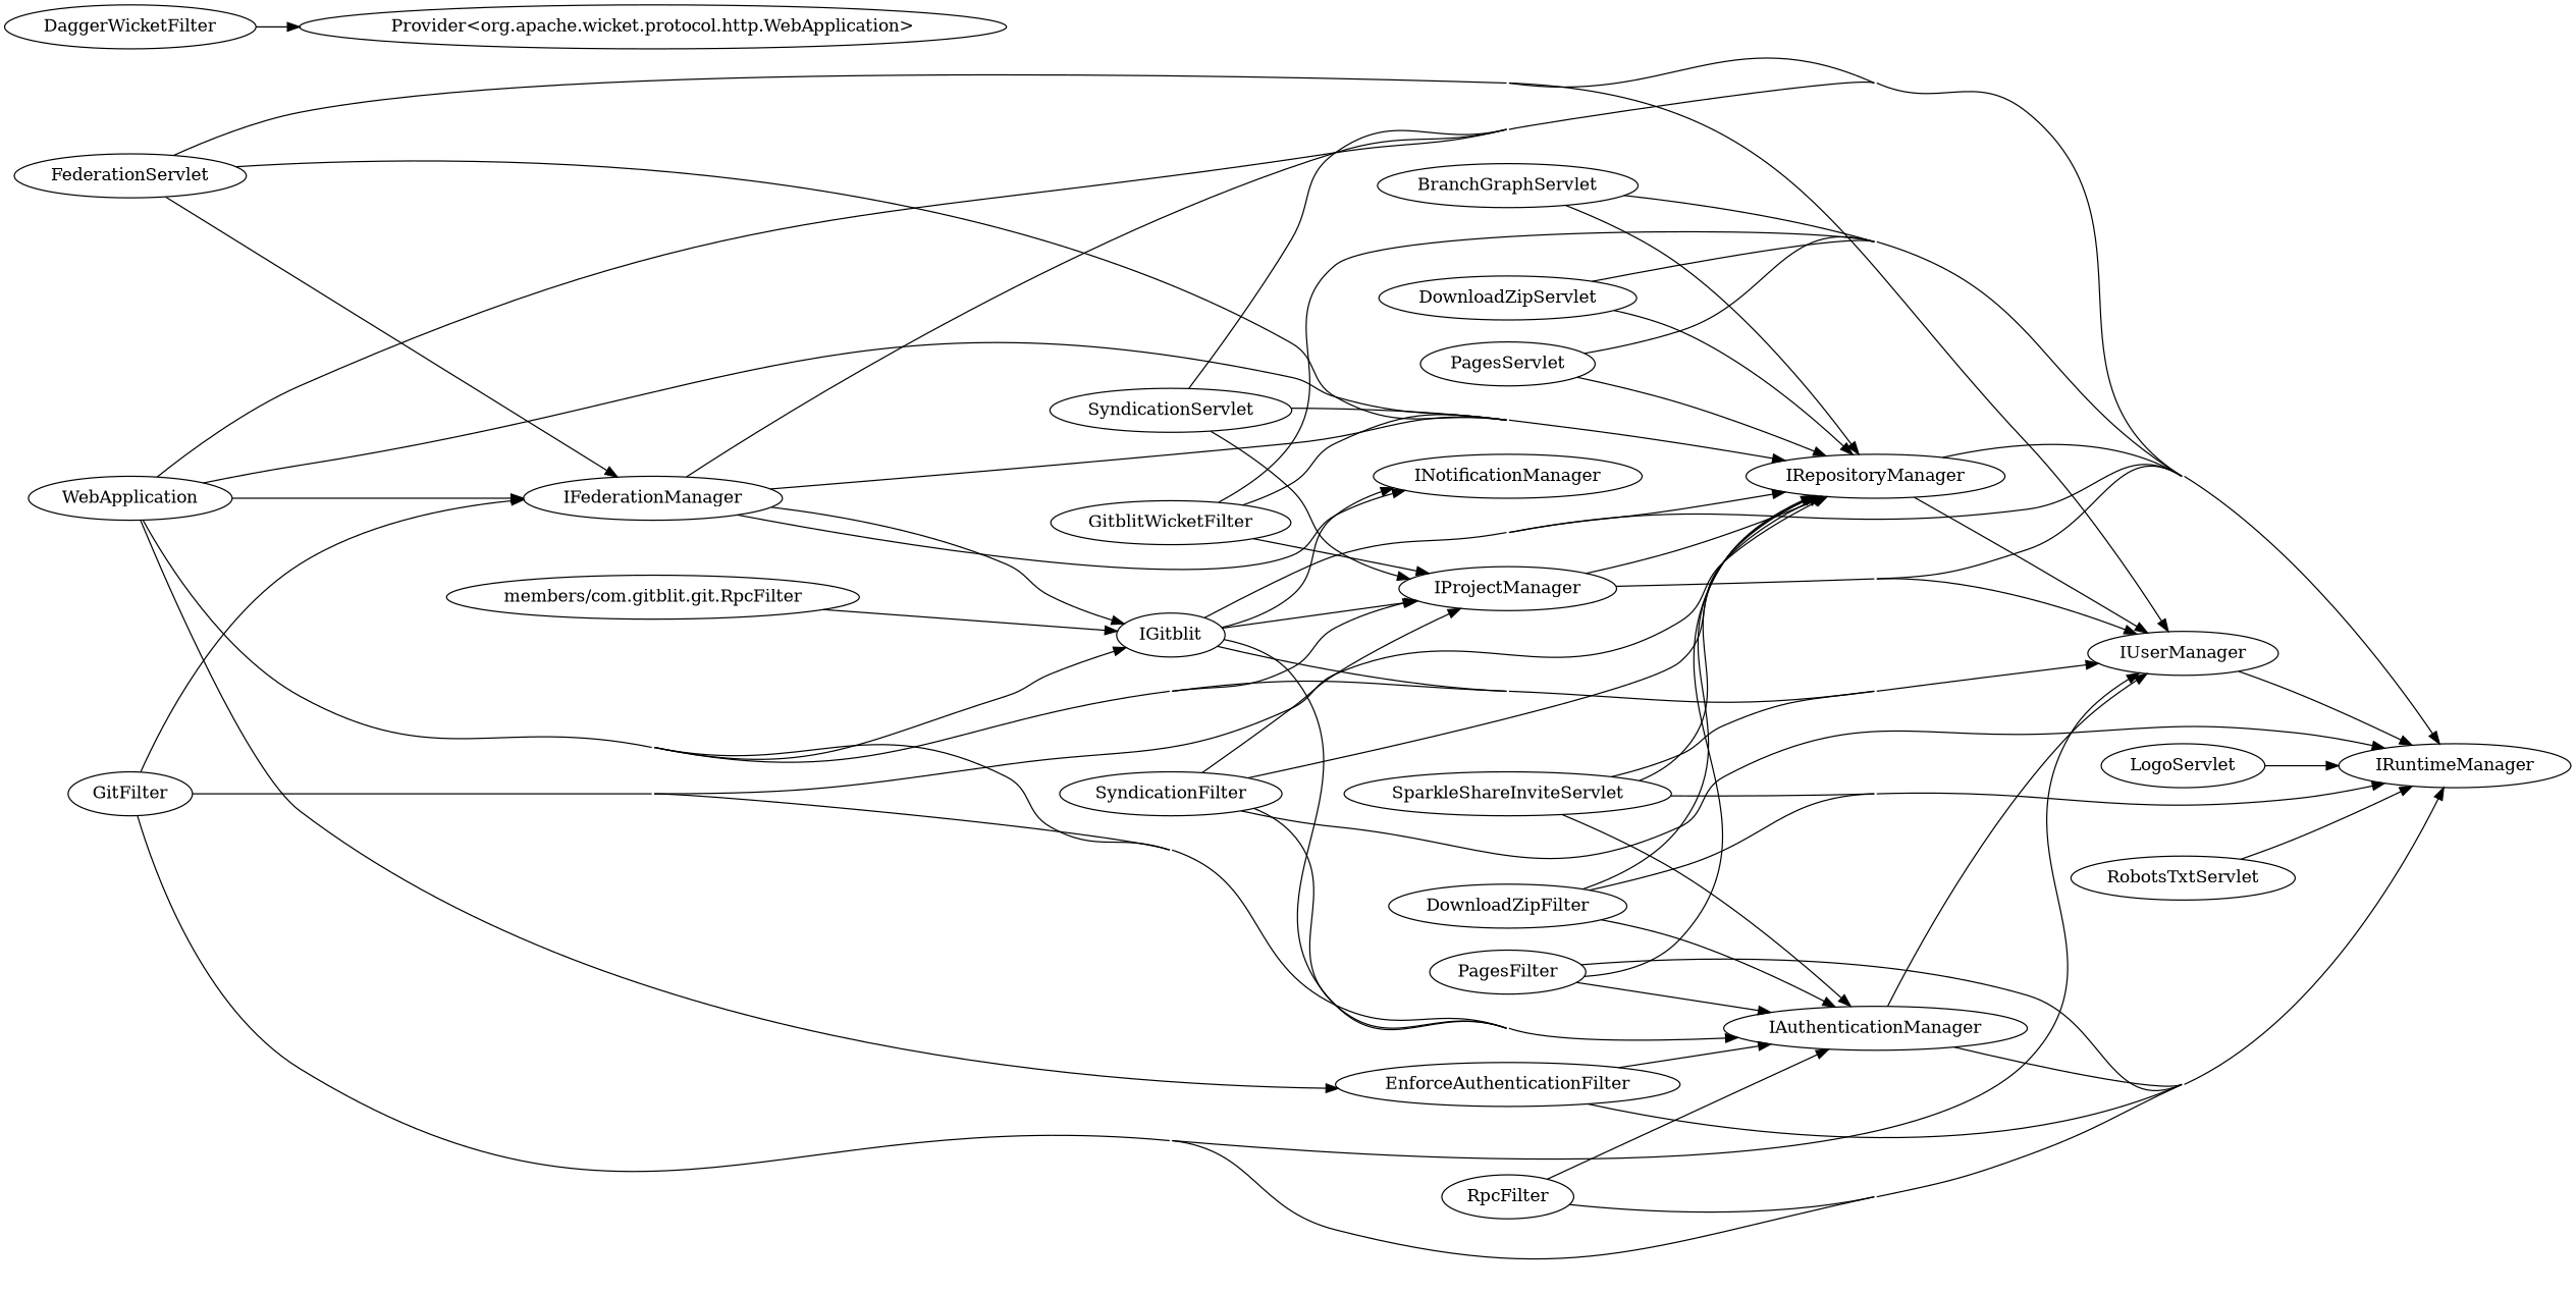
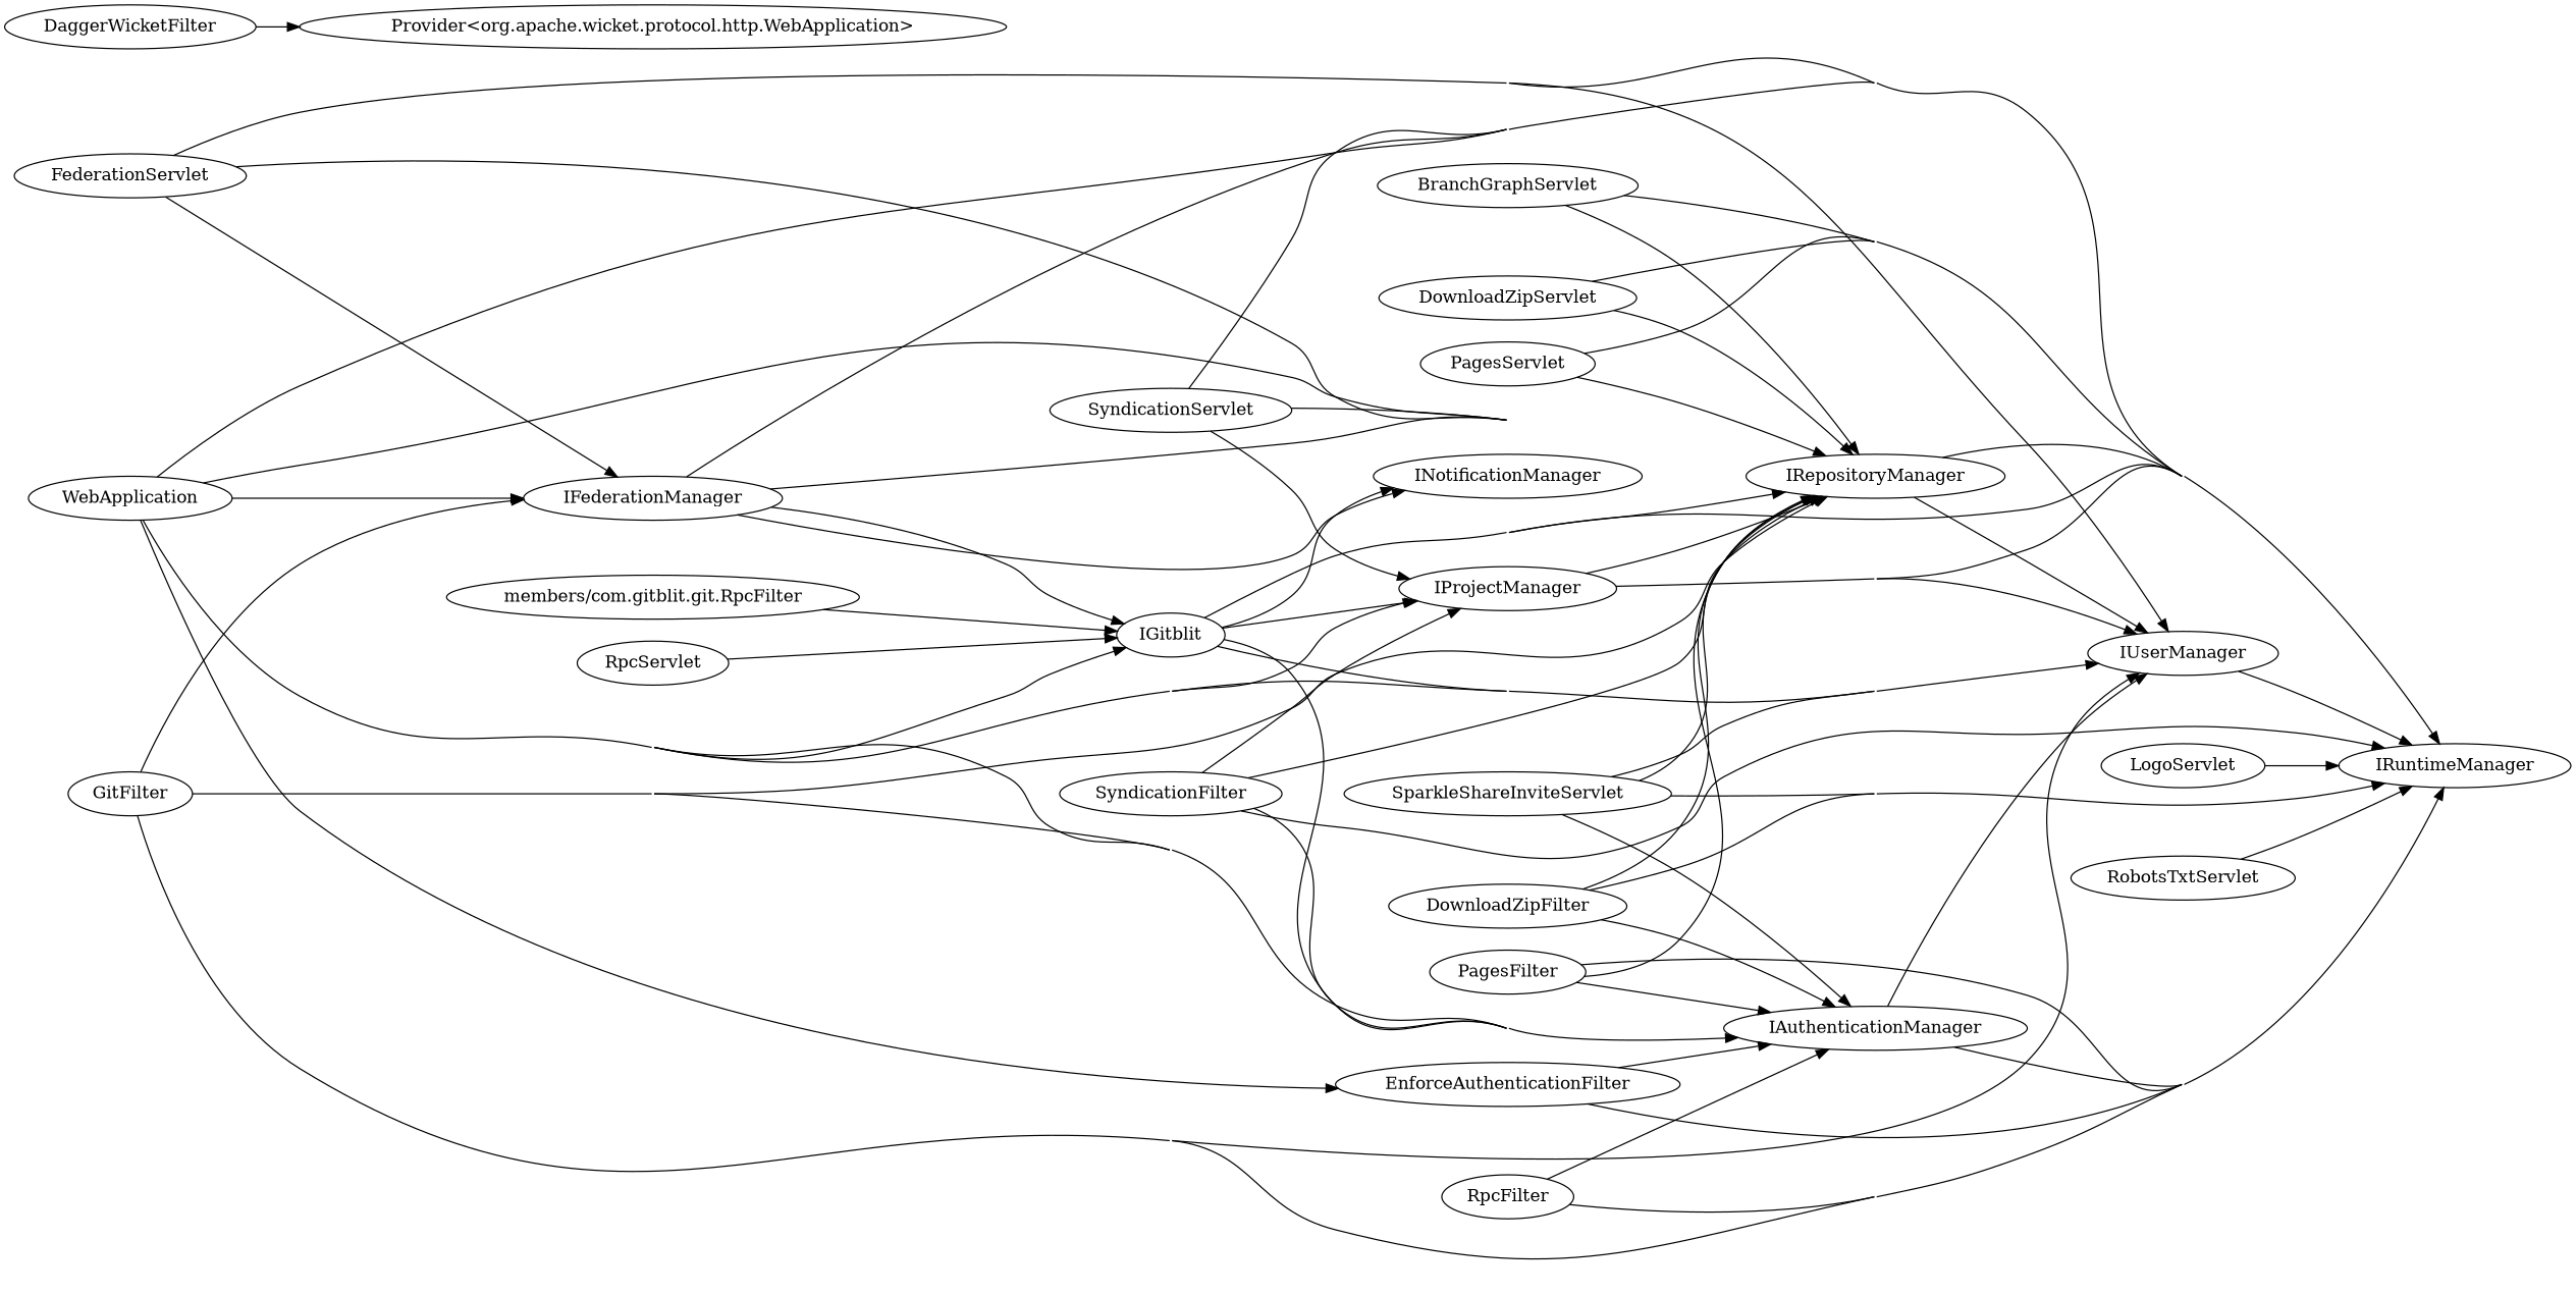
  digraph {
    concentrate=true
    rankdir=LR
    BranchGraphServlet
    IRuntimeManager
    IRepositoryManager
    IUserManager
    n5 [label="Provider<org.apache.wicket.protocol.http.WebApplication>"]
    DaggerWicketFilter
    DownloadZipFilter
    IAuthenticationManager
    DownloadZipServlet
    EnforceAuthenticationFilter
    FederationServlet
    IFederationManager
    INotificationManager
    IGitblit
    GitFilter
-   GitblitWicketFilter
    IProjectManager
    LogoServlet
    PagesFilter
    PagesServlet
    RobotsTxtServlet
    RpcFilter
+   RpcServlet
    SparkleShareInviteServlet
    SyndicationFilter
    SyndicationServlet
    WebApplication
    n28 [label="members/com.gitblit.git.RpcFilter"]
    BranchGraphServlet -> IRuntimeManager
    BranchGraphServlet -> IRepositoryManager
    IRepositoryManager -> IRuntimeManager
    IRepositoryManager -> IUserManager
    IUserManager -> IRuntimeManager
    DaggerWicketFilter -> n5
    DownloadZipFilter -> IRuntimeManager
    DownloadZipFilter -> IRepositoryManager
    DownloadZipFilter -> IAuthenticationManager
    IAuthenticationManager -> IRuntimeManager
    IAuthenticationManager -> IUserManager
    DownloadZipServlet -> IRuntimeManager
    DownloadZipServlet -> IRepositoryManager
    EnforceAuthenticationFilter -> IRuntimeManager
    EnforceAuthenticationFilter -> IAuthenticationManager
    FederationServlet -> IRuntimeManager
    FederationServlet -> IRepositoryManager
    FederationServlet -> IUserManager
    FederationServlet -> IFederationManager
    IFederationManager -> IRuntimeManager
    IFederationManager -> IRepositoryManager
    IFederationManager -> INotificationManager
    IFederationManager -> IGitblit
    IGitblit -> IRuntimeManager
    IGitblit -> IRepositoryManager
    IGitblit -> IUserManager
    IGitblit -> IAuthenticationManager
    IGitblit -> INotificationManager
    IGitblit -> IProjectManager
    GitFilter -> IRuntimeManager
    GitFilter -> IRepositoryManager
    GitFilter -> IUserManager
    GitFilter -> IAuthenticationManager
    GitFilter -> IFederationManager
-   GitblitWicketFilter -> IRuntimeManager
-   GitblitWicketFilter -> IRepositoryManager
-   GitblitWicketFilter -> IProjectManager
    IProjectManager -> IRuntimeManager
    IProjectManager -> IRepositoryManager
    IProjectManager -> IUserManager
    LogoServlet -> IRuntimeManager
    PagesFilter -> IRuntimeManager
    PagesFilter -> IRepositoryManager
    PagesFilter -> IAuthenticationManager
    PagesServlet -> IRuntimeManager
    PagesServlet -> IRepositoryManager
    RobotsTxtServlet -> IRuntimeManager
    RpcFilter -> IRuntimeManager
    RpcFilter -> IAuthenticationManager
+   RpcServlet -> IGitblit
    SparkleShareInviteServlet -> IRuntimeManager
    SparkleShareInviteServlet -> IRepositoryManager
    SparkleShareInviteServlet -> IUserManager
    SparkleShareInviteServlet -> IAuthenticationManager
    SyndicationFilter -> IRuntimeManager
    SyndicationFilter -> IRepositoryManager
    SyndicationFilter -> IAuthenticationManager
    SyndicationFilter -> IProjectManager
    SyndicationServlet -> IRuntimeManager
    SyndicationServlet -> IRepositoryManager
    SyndicationServlet -> IProjectManager
    WebApplication -> IRuntimeManager
    WebApplication -> IRepositoryManager
    WebApplication -> IUserManager
    WebApplication -> IAuthenticationManager
    WebApplication -> EnforceAuthenticationFilter
    WebApplication -> IFederationManager
    WebApplication -> IGitblit
    WebApplication -> IProjectManager
    n28 -> IGitblit
  }
